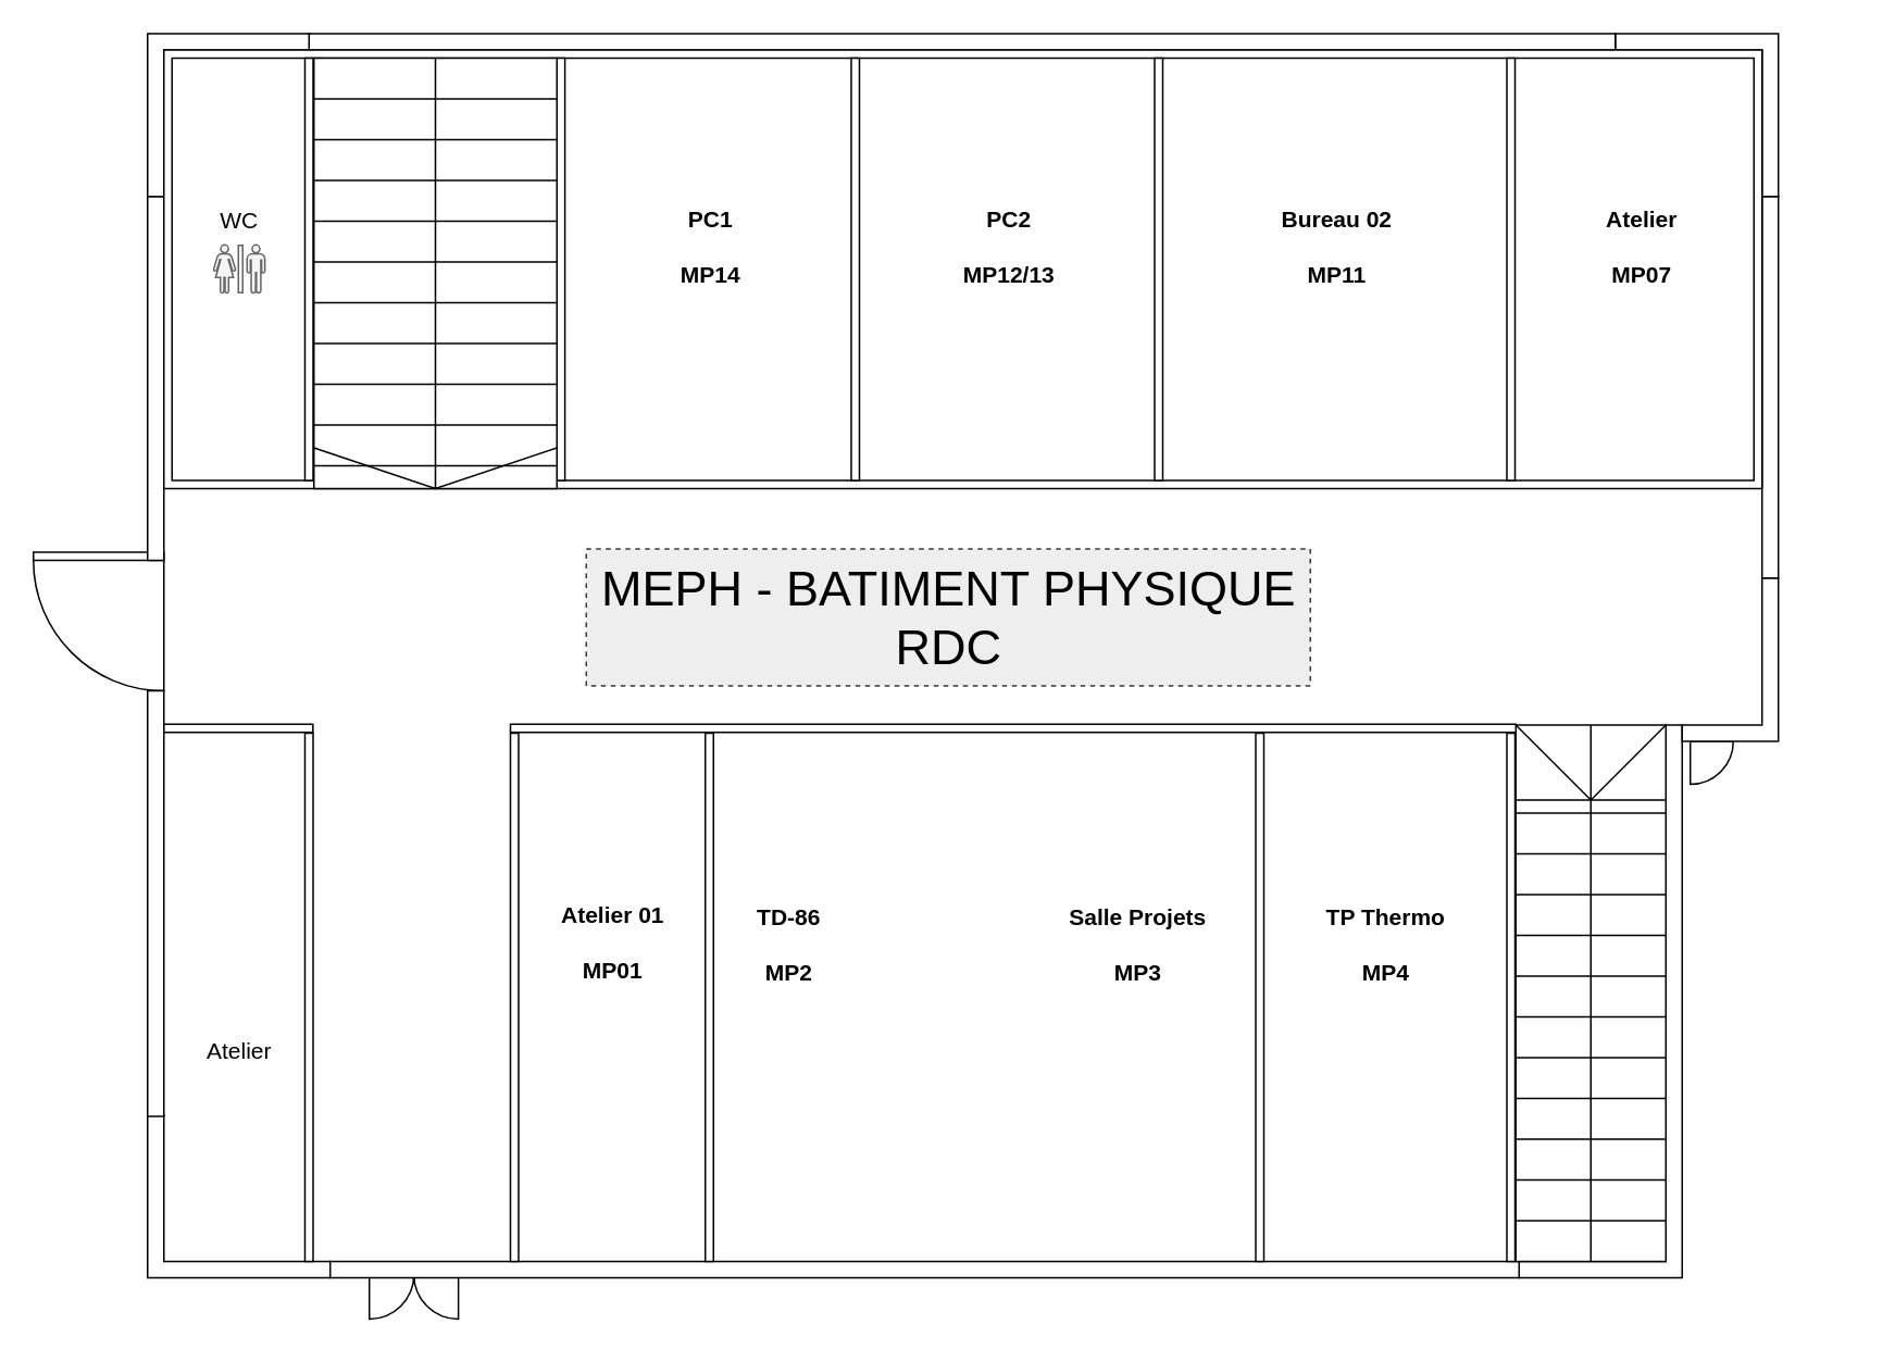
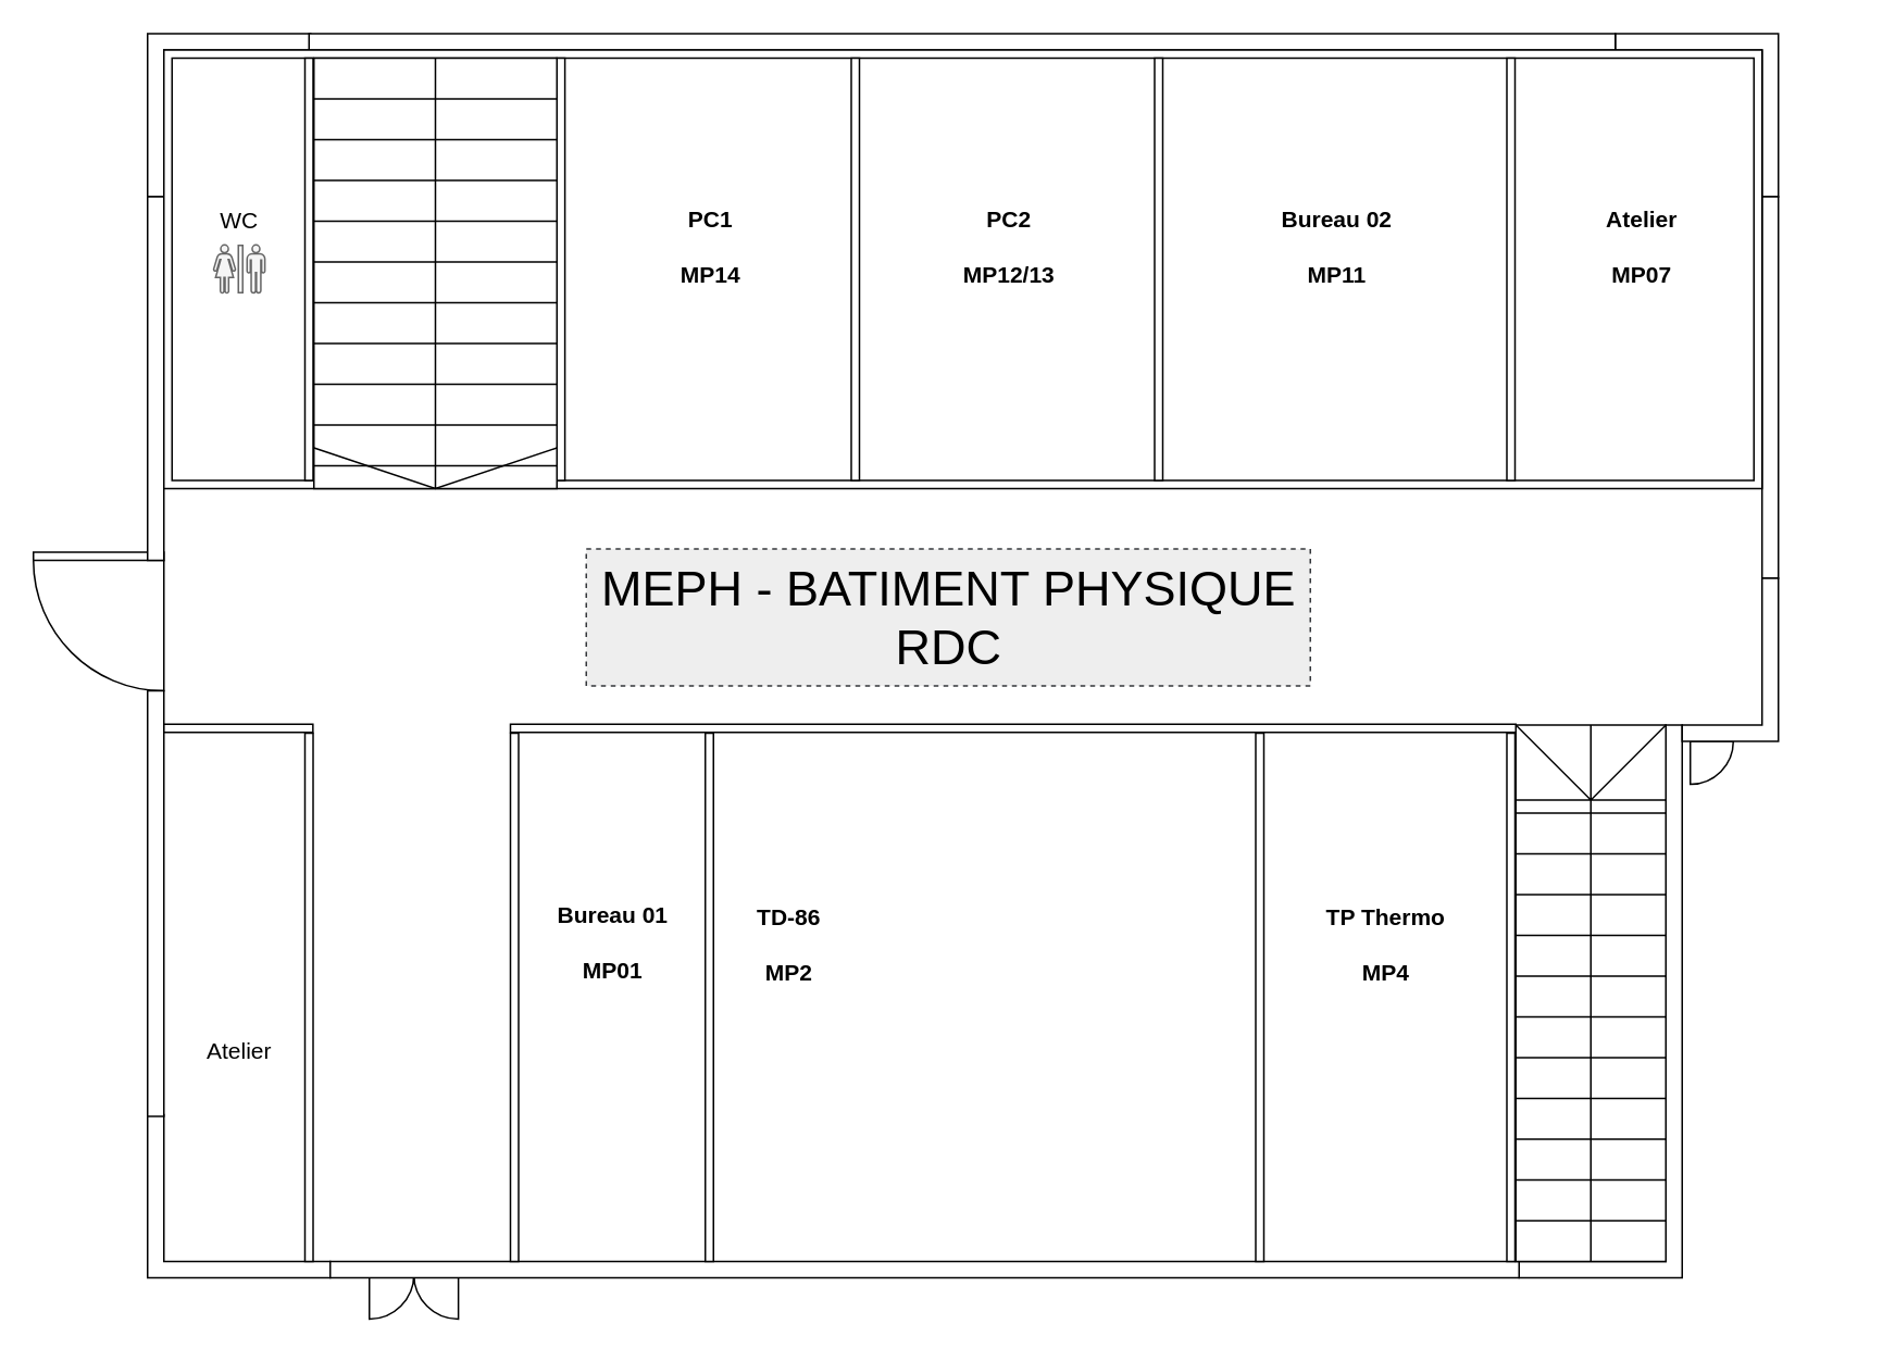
  <mxCell id="0" />
  <mxCell id="1" parent="0" />
  <mxCell id="2" value="" style="verticalLabelPosition=bottom;html=1;verticalAlign=top;align=center;shape=mxgraph.floorplan.wall;direction=south;fontFamily=Helvetica;fontSize=12;wallThickness=5;rotation=90;" vertex="1" parent="1"><mxGeometry x="140.57" y="400.19" width="10" height="91.63" as="geometry" /></mxCell>
  <mxCell id="3" value="" style="verticalLabelPosition=bottom;html=1;verticalAlign=top;align=center;shape=mxgraph.floorplan.doorLeft;aspect=fixed;" vertex="1" parent="1"><mxGeometry x="1036" y="449" width="26.35" height="28" as="geometry" /></mxCell>
  <mxCell id="4" value="" style="verticalLabelPosition=bottom;html=1;verticalAlign=top;align=center;shape=mxgraph.floorplan.doorRight;aspect=fixed;" parent="1" vertex="1"><mxGeometry x="20" y="338" width="80" height="85" as="geometry" /></mxCell>
  <mxCell id="5" value="" style="verticalLabelPosition=bottom;html=1;verticalAlign=top;align=center;shape=mxgraph.floorplan.wallCorner;direction=north" parent="1" vertex="1"><mxGeometry x="90" y="683" width="112" height="100" as="geometry" /></mxCell>
  <mxCell id="6" value="" style="verticalLabelPosition=bottom;html=1;verticalAlign=top;align=center;shape=mxgraph.floorplan.wallCorner;" parent="1" vertex="1"><mxGeometry x="90" y="20" width="100" height="100" as="geometry" /></mxCell>
  <mxCell id="7" value="" style="verticalLabelPosition=bottom;html=1;verticalAlign=top;align=center;shape=mxgraph.floorplan.wallCorner;direction=south;" parent="1" vertex="1"><mxGeometry x="990" y="20" width="100" height="100" as="geometry" /></mxCell>
  <mxCell id="8" value="" style="verticalLabelPosition=bottom;html=1;verticalAlign=top;align=center;shape=mxgraph.floorplan.wallCorner;direction=west" parent="1" vertex="1"><mxGeometry x="931" y="444" width="100" height="339" as="geometry" /></mxCell>
  <mxCell id="9" value="" style="verticalLabelPosition=bottom;html=1;verticalAlign=top;align=center;shape=mxgraph.floorplan.wall;direction=south;" parent="1" vertex="1"><mxGeometry x="1080" y="120" width="10" height="234" as="geometry" /></mxCell>
  <mxCell id="10" value="" style="verticalLabelPosition=bottom;html=1;verticalAlign=top;align=center;shape=mxgraph.floorplan.wall;direction=south;" parent="1" vertex="1"><mxGeometry x="90" y="120" width="10" height="223" as="geometry" /></mxCell>
  <mxCell id="11" value="" style="verticalLabelPosition=bottom;html=1;verticalAlign=top;align=center;shape=mxgraph.floorplan.wall;direction=south;" parent="1" vertex="1"><mxGeometry x="90" y="423" width="10" height="261" as="geometry" /></mxCell>
  <mxCell id="12" value="" style="verticalLabelPosition=bottom;html=1;verticalAlign=top;align=center;shape=mxgraph.floorplan.wall;" parent="1" vertex="1"><mxGeometry x="189" y="20" width="801" height="10" as="geometry" /></mxCell>
  <mxCell id="13" value="" style="verticalLabelPosition=bottom;html=1;verticalAlign=top;align=center;shape=mxgraph.floorplan.room;wallThickness=5;" parent="1" vertex="1"><mxGeometry x="100" y="30" width="980" height="269" as="geometry" /></mxCell>
  <mxCell id="14" value="" style="verticalLabelPosition=bottom;html=1;verticalAlign=top;align=center;shape=mxgraph.floorplan.wall;direction=south;fontFamily=Helvetica;fontSize=12;wallThickness=5;" parent="1" vertex="1"><mxGeometry x="184" y="35" width="10" height="259" as="geometry" /></mxCell>
  <mxCell id="15" value="" style="verticalLabelPosition=bottom;html=1;verticalAlign=top;align=center;shape=mxgraph.floorplan.wall;direction=south;fontFamily=Helvetica;fontSize=12;wallThickness=5;" parent="1" vertex="1"><mxGeometry x="338.41" y="35" width="10" height="259" as="geometry" /></mxCell>
  <mxCell id="16" value="" style="verticalLabelPosition=bottom;html=1;verticalAlign=top;align=center;shape=mxgraph.floorplan.wall;direction=south;fontFamily=Helvetica;fontSize=12;wallThickness=5;" parent="1" vertex="1"><mxGeometry x="519" y="35" width="10" height="259" as="geometry" /></mxCell>
  <mxCell id="17" value="" style="verticalLabelPosition=bottom;html=1;verticalAlign=top;align=center;shape=mxgraph.floorplan.doorDouble;aspect=fixed;strokeColor=default;fontFamily=Helvetica;fontSize=12;fontColor=default;fillColor=default;" parent="1" vertex="1"><mxGeometry x="226" y="776" width="54.59" height="29" as="geometry" /></mxCell>
  <mxCell id="18" value="" style="verticalLabelPosition=bottom;html=1;verticalAlign=top;align=center;shape=mxgraph.floorplan.wall;fontFamily=Helvetica;fontSize=12;" parent="1" vertex="1"><mxGeometry x="202" y="773" width="729" height="10" as="geometry" /></mxCell>
  <mxCell id="19" value="" style="verticalLabelPosition=bottom;html=1;verticalAlign=top;align=center;shape=mxgraph.floorplan.wall;direction=south;fontFamily=Helvetica;fontSize=12;wallThickness=5;" parent="1" vertex="1"><mxGeometry x="705" y="35" width="10" height="259" as="geometry" /></mxCell>
  <mxCell id="20" value="" style="verticalLabelPosition=bottom;html=1;verticalAlign=top;align=center;shape=mxgraph.floorplan.wall;direction=south;fontFamily=Helvetica;fontSize=12;wallThickness=5;" parent="1" vertex="1"><mxGeometry x="921" y="35" width="10" height="259" as="geometry" /></mxCell>
  <mxCell id="21" value="" style="verticalLabelPosition=bottom;html=1;verticalAlign=top;align=center;shape=mxgraph.floorplan.wall;direction=south;fontFamily=Helvetica;fontSize=12;wallThickness=5;" parent="1" vertex="1"><mxGeometry x="310" y="449" width="10" height="324" as="geometry" /></mxCell>
  <mxCell id="22" value="&lt;div style=&quot;font-size: 14px;&quot;&gt;Atelier&lt;/div&gt;&lt;div style=&quot;font-size: 14px;&quot;&gt;&lt;br&gt;&lt;/div&gt;&lt;div style=&quot;font-size: 14px;&quot;&gt;MP07&lt;/div&gt;" style="text;html=1;align=center;verticalAlign=middle;resizable=0;points=[];autosize=1;strokeColor=none;fillColor=none;fontFamily=Helvetica;fontSize=14;fontColor=default;fontStyle=1" parent="1" vertex="1"><mxGeometry x="977" y="120" width="58" height="62" as="geometry" /></mxCell>
  <mxCell id="23" value="MEPH - BATIMENT PHYSIQUE&lt;div&gt;RDC&lt;/div&gt;" style="text;html=1;align=center;verticalAlign=middle;resizable=0;points=[];autosize=1;fontFamily=Helvetica;fontSize=30;fillColor=#eeeeee;strokeColor=#36393d;dashed=1;" parent="1" vertex="1"><mxGeometry x="359" y="336" width="444" height="84" as="geometry" /></mxCell>
  <mxCell id="24" value="" style="verticalLabelPosition=bottom;html=1;verticalAlign=top;align=center;shape=mxgraph.floorplan.wallCorner;direction=west" vertex="1" parent="1"><mxGeometry x="1031" y="354" width="59" height="100" as="geometry" /></mxCell>
  <mxCell id="25" value="" style="verticalLabelPosition=bottom;html=1;verticalAlign=top;align=center;shape=mxgraph.floorplan.stairsRest;rotation=-90;" vertex="1" parent="1"><mxGeometry x="810.5" y="562.5" width="329" height="92" as="geometry" /></mxCell>
  <mxCell id="26" value="&lt;div style=&quot;font-size: 14px;&quot;&gt;Bureau 02&lt;/div&gt;&lt;div style=&quot;font-size: 14px;&quot;&gt;&lt;br&gt;&lt;/div&gt;&lt;div style=&quot;font-size: 14px;&quot;&gt;MP11&lt;/div&gt;" style="text;html=1;align=center;verticalAlign=middle;resizable=0;points=[];autosize=1;strokeColor=none;fillColor=none;fontFamily=Helvetica;fontSize=14;fontColor=default;fontStyle=1" vertex="1" parent="1"><mxGeometry x="777" y="120" width="83" height="62" as="geometry" /></mxCell>
  <mxCell id="27" value="&lt;div style=&quot;font-size: 14px;&quot;&gt;PC2&lt;/div&gt;&lt;div style=&quot;font-size: 14px;&quot;&gt;&lt;br&gt;&lt;/div&gt;&lt;div style=&quot;font-size: 14px;&quot;&gt;MP12/13&lt;/div&gt;" style="text;html=1;align=center;verticalAlign=middle;resizable=0;points=[];autosize=1;strokeColor=none;fillColor=none;fontFamily=Helvetica;fontSize=14;fontColor=default;fontStyle=1" vertex="1" parent="1"><mxGeometry x="581" y="120" width="74" height="62" as="geometry" /></mxCell>
  <mxCell id="28" value="&lt;div style=&quot;font-size: 14px;&quot;&gt;PC1&lt;/div&gt;&lt;div style=&quot;font-size: 14px;&quot;&gt;&lt;br&gt;&lt;/div&gt;&lt;div style=&quot;font-size: 14px;&quot;&gt;MP14&lt;/div&gt;" style="text;html=1;align=center;verticalAlign=middle;resizable=0;points=[];autosize=1;strokeColor=none;fillColor=none;fontFamily=Helvetica;fontSize=14;fontColor=default;fontStyle=1" vertex="1" parent="1"><mxGeometry x="407" y="120" width="55" height="62" as="geometry" /></mxCell>
  <mxCell id="29" value="" style="verticalLabelPosition=bottom;html=1;verticalAlign=top;align=center;shape=mxgraph.floorplan.wall;direction=south;fontFamily=Helvetica;fontSize=12;wallThickness=5;rotation=90;" vertex="1" parent="1"><mxGeometry x="615.75" y="137.75" width="10" height="616.5" as="geometry" /></mxCell>
  <mxCell id="30" value="" style="verticalLabelPosition=bottom;html=1;verticalAlign=top;align=center;shape=mxgraph.floorplan.wall;direction=south;fontFamily=Helvetica;fontSize=12;wallThickness=5;" vertex="1" parent="1"><mxGeometry x="921" y="449" width="10" height="324" as="geometry" /></mxCell>
  <mxCell id="31" value="" style="verticalLabelPosition=bottom;html=1;verticalAlign=top;align=center;shape=mxgraph.floorplan.wall;direction=south;fontFamily=Helvetica;fontSize=12;wallThickness=5;" vertex="1" parent="1"><mxGeometry x="429.5" y="449" width="10" height="324" as="geometry" /></mxCell>
  <mxCell id="32" value="" style="verticalLabelPosition=bottom;html=1;verticalAlign=top;align=center;shape=mxgraph.floorplan.wall;direction=south;fontFamily=Helvetica;fontSize=12;wallThickness=5;" vertex="1" parent="1"><mxGeometry x="767" y="449" width="10" height="324" as="geometry" /></mxCell>
- <mxCell id="33" value="&lt;div style=&quot;font-size: 14px;&quot;&gt;Atelier 01&lt;/div&gt;&lt;div style=&quot;font-size: 14px;&quot;&gt;&lt;br&gt;&lt;/div&gt;&lt;div style=&quot;font-size: 14px;&quot;&gt;MP01&lt;/div&gt;" style="text;html=1;align=center;verticalAlign=middle;resizable=0;points=[];autosize=1;strokeColor=none;fillColor=none;fontFamily=Helvetica;fontSize=14;fontColor=default;fontStyle=1" vertex="1" parent="1"><mxGeometry x="333" y="547" width="83" height="62" as="geometry" /></mxCell>
+ <mxCell id="33" value="&lt;div style=&quot;font-size: 14px;&quot;&gt;Bureau 01&lt;/div&gt;&lt;div style=&quot;font-size: 14px;&quot;&gt;&lt;br&gt;&lt;/div&gt;&lt;div style=&quot;font-size: 14px;&quot;&gt;MP01&lt;/div&gt;" style="text;html=1;align=center;verticalAlign=middle;resizable=0;points=[];autosize=1;strokeColor=none;fillColor=none;fontFamily=Helvetica;fontSize=14;fontColor=default;fontStyle=1" vertex="1" parent="1"><mxGeometry x="333" y="547" width="83" height="62" as="geometry" /></mxCell>
  <mxCell id="34" value="" style="verticalLabelPosition=bottom;html=1;verticalAlign=top;align=center;shape=mxgraph.floorplan.wall;direction=south;fontFamily=Helvetica;fontSize=12;wallThickness=5;" vertex="1" parent="1"><mxGeometry x="184" y="449" width="10" height="324" as="geometry" /></mxCell>
  <mxCell id="35" value="&lt;div style=&quot;font-size: 14px;&quot;&gt;&lt;span style=&quot;font-weight: normal;&quot;&gt;Atelier&lt;/span&gt;&lt;/div&gt;" style="text;html=1;align=center;verticalAlign=middle;resizable=0;points=[];autosize=1;strokeColor=none;fillColor=none;fontFamily=Helvetica;fontSize=14;fontColor=default;fontStyle=1" vertex="1" parent="1"><mxGeometry x="117.07" y="629" width="58" height="29" as="geometry" /></mxCell>
  <mxCell id="36" value="&lt;div style=&quot;font-size: 14px;&quot;&gt;TD-86&lt;/div&gt;&lt;div style=&quot;font-size: 14px;&quot;&gt;&lt;br&gt;&lt;/div&gt;&lt;div style=&quot;font-size: 14px;&quot;&gt;MP2&lt;/div&gt;" style="text;html=1;align=center;verticalAlign=middle;resizable=0;points=[];autosize=1;strokeColor=none;fillColor=none;fontFamily=Helvetica;fontSize=14;fontColor=default;fontStyle=1" vertex="1" parent="1"><mxGeometry x="454" y="547.5" width="57" height="62" as="geometry" /></mxCell>
- <mxCell id="37" value="&lt;div style=&quot;font-size: 14px;&quot;&gt;Salle Projets&lt;/div&gt;&lt;div style=&quot;font-size: 14px;&quot;&gt;&lt;br&gt;&lt;/div&gt;&lt;div style=&quot;font-size: 14px;&quot;&gt;MP3&lt;/div&gt;" style="text;html=1;align=center;verticalAlign=middle;resizable=0;points=[];autosize=1;strokeColor=none;fillColor=none;fontFamily=Helvetica;fontSize=14;fontColor=default;fontStyle=1" vertex="1" parent="1"><mxGeometry x="648" y="547.5" width="97" height="62" as="geometry" /></mxCell>
  <mxCell id="38" value="&lt;div style=&quot;font-size: 14px;&quot;&gt;TP Thermo&lt;/div&gt;&lt;div style=&quot;font-size: 14px;&quot;&gt;&lt;br&gt;&lt;/div&gt;&lt;div style=&quot;font-size: 14px;&quot;&gt;MP4&lt;/div&gt;" style="text;html=1;align=center;verticalAlign=middle;resizable=0;points=[];autosize=1;strokeColor=none;fillColor=none;fontFamily=Helvetica;fontSize=14;fontColor=default;fontStyle=1" vertex="1" parent="1"><mxGeometry x="805" y="547.5" width="88" height="62" as="geometry" /></mxCell>
  <mxCell id="39" value="" style="verticalLabelPosition=bottom;html=1;verticalAlign=top;align=center;shape=mxgraph.floorplan.stairs;direction=south;" vertex="1" parent="1"><mxGeometry x="192" y="35" width="149" height="264" as="geometry" /></mxCell>
  <mxCell id="40" value="&lt;div style=&quot;font-size: 14px;&quot;&gt;&lt;span style=&quot;font-weight: normal;&quot;&gt;WC&lt;/span&gt;&lt;/div&gt;" style="text;html=1;align=center;verticalAlign=middle;resizable=0;points=[];autosize=1;strokeColor=none;fillColor=none;fontFamily=Helvetica;fontSize=14;fontColor=default;fontStyle=1" vertex="1" parent="1"><mxGeometry x="125.57" y="120" width="41" height="29" as="geometry" /></mxCell>
  <mxCell id="41" value="" style="shape=mxgraph.signs.people.unisex;html=1;pointerEvents=1;fillColor=#f5f5f5;strokeColor=#666666;verticalLabelPosition=bottom;verticalAlign=top;align=center;sketch=0;fontColor=#333333;" vertex="1" parent="1"><mxGeometry x="130.19" y="149.58" width="31.76" height="29.84" as="geometry" /></mxCell>
